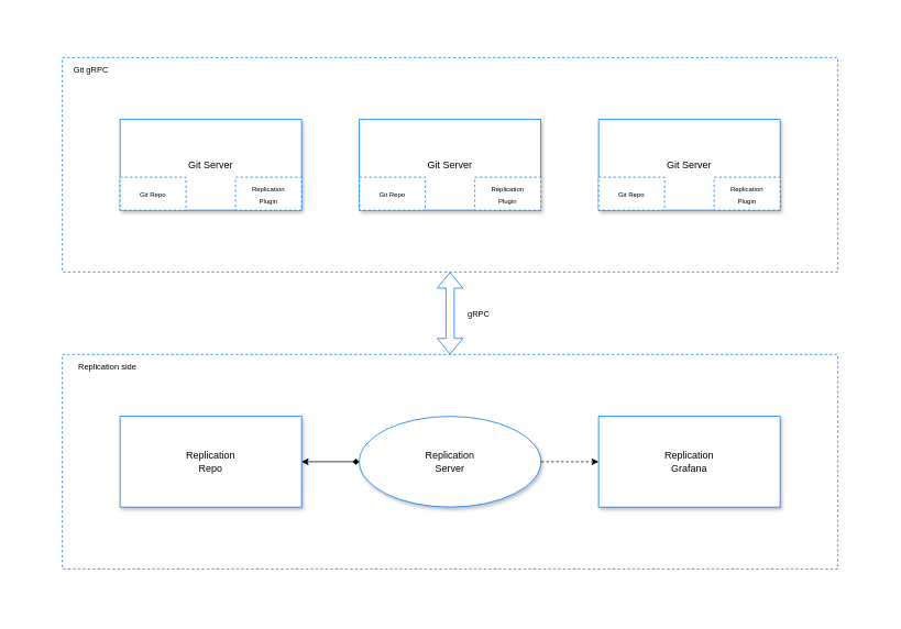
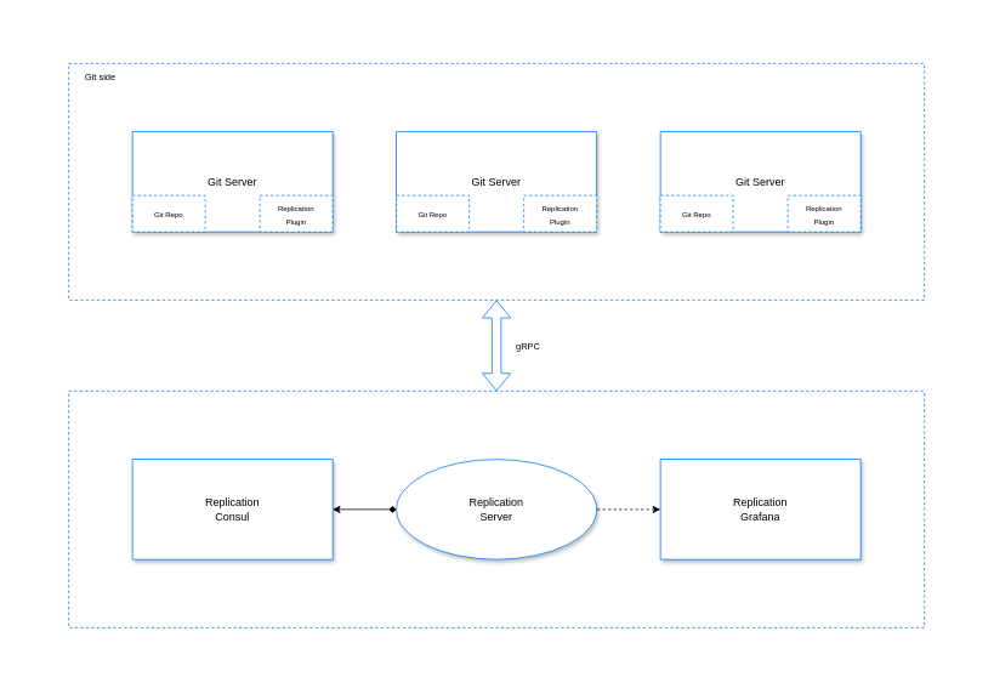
  <mxCell id="0" />
  <mxCell id="1" parent="0" />
  <mxCell id="2" value="" style="rounded=0;whiteSpace=wrap;html=1;shadow=0;dashed=1;strokeColor=none;fontSize=8;" vertex="1" parent="1"><mxGeometry x="20" y="20" width="1050" height="720" as="geometry" /></mxCell>
  <mxCell id="3" value="" style="rounded=0;whiteSpace=wrap;html=1;shadow=0;strokeColor=#0077FF;dashed=1;" vertex="1" parent="1"><mxGeometry x="75" y="429" width="940" height="260" as="geometry" /></mxCell>
  <mxCell id="4" value="" style="rounded=0;whiteSpace=wrap;html=1;shadow=0;strokeColor=#0077FF;dashed=1;" vertex="1" parent="1"><mxGeometry x="75" y="69" width="940" height="260" as="geometry" /></mxCell>
  <mxCell id="5" value="Git Server" style="rounded=0;whiteSpace=wrap;html=1;shadow=1;strokeColor=#0077FF;" parent="1" vertex="1"><mxGeometry x="145" y="144" width="220" height="110" as="geometry" /></mxCell>
  <mxCell id="6" value="&lt;font style=&quot;font-size: 8px;&quot;&gt;Replication&lt;br&gt;Plugin&lt;/font&gt;" style="rounded=0;whiteSpace=wrap;html=1;dashed=1;strokeColor=#0077FF;" parent="1" vertex="1"><mxGeometry x="285" y="214" width="80" height="40" as="geometry" /></mxCell>
  <mxCell id="7" value="Git Server" style="rounded=0;whiteSpace=wrap;html=1;shadow=1;strokeColor=#0077FF;" vertex="1" parent="1"><mxGeometry x="435" y="144" width="220" height="110" as="geometry" /></mxCell>
  <mxCell id="8" value="&lt;font style=&quot;font-size: 8px;&quot;&gt;Replication&lt;br&gt;Plugin&lt;/font&gt;" style="rounded=0;whiteSpace=wrap;html=1;dashed=1;strokeColor=#0077FF;" vertex="1" parent="1"><mxGeometry x="575" y="214" width="80" height="40" as="geometry" /></mxCell>
  <mxCell id="9" value="Git Server" style="rounded=0;whiteSpace=wrap;html=1;shadow=1;strokeColor=#0077FF;" vertex="1" parent="1"><mxGeometry x="725" y="144" width="220" height="110" as="geometry" /></mxCell>
  <mxCell id="10" value="&lt;font style=&quot;font-size: 8px;&quot;&gt;Replication&lt;br&gt;Plugin&lt;/font&gt;" style="rounded=0;whiteSpace=wrap;html=1;dashed=1;strokeColor=#0077FF;" vertex="1" parent="1"><mxGeometry x="865" y="214" width="80" height="40" as="geometry" /></mxCell>
- <mxCell id="11" value="Replication&lt;br&gt;Repo" style="rounded=0;whiteSpace=wrap;html=1;shadow=1;strokeColor=#0077FF;" vertex="1" parent="1"><mxGeometry x="145" y="504" width="220" height="110" as="geometry" /></mxCell>
+ <mxCell id="11" value="Replication&lt;br&gt;Consul" style="rounded=0;whiteSpace=wrap;html=1;shadow=1;strokeColor=#0077FF;" vertex="1" parent="1"><mxGeometry x="145" y="504" width="220" height="110" as="geometry" /></mxCell>
  <mxCell id="12" value="Replication&lt;br&gt;Server" style="ellipse;whiteSpace=wrap;html=1;shadow=1;strokeColor=#0077FF;" vertex="1" parent="1"><mxGeometry x="435" y="504" width="220" height="110" as="geometry" /></mxCell>
  <mxCell id="13" value="Replication&lt;br&gt;Grafana" style="rounded=0;whiteSpace=wrap;html=1;shadow=1;strokeColor=#0077FF;" vertex="1" parent="1"><mxGeometry x="725" y="504" width="220" height="110" as="geometry" /></mxCell>
  <mxCell id="14" value="" style="endArrow=diamond;startArrow=classic;html=1;fontSize=10;exitX=1;exitY=0.5;exitDx=0;exitDy=0;entryX=0;entryY=0.5;entryDx=0;entryDy=0;startFill=1;" edge="1" parent="1" source="11" target="12"><mxGeometry width="50" height="50" relative="1" as="geometry"><mxPoint x="725" y="349" as="sourcePoint" /><mxPoint x="775" y="299" as="targetPoint" /></mxGeometry></mxCell>
  <mxCell id="15" value="" style="endArrow=none;startArrow=classic;html=1;fontSize=10;exitX=0;exitY=0.5;exitDx=0;exitDy=0;entryX=1;entryY=0.5;entryDx=0;entryDy=0;startFill=1;endFill=0;dashed=1;" edge="1" parent="1" source="13" target="12"><mxGeometry width="50" height="50" relative="1" as="geometry"><mxPoint x="375" y="569" as="sourcePoint" /><mxPoint x="445" y="569" as="targetPoint" /></mxGeometry></mxCell>
  <mxCell id="16" value="" style="shape=flexArrow;endArrow=classic;startArrow=classic;html=1;fontSize=10;exitX=0.5;exitY=0;exitDx=0;exitDy=0;entryX=0.5;entryY=1;entryDx=0;entryDy=0;strokeColor=#0077FF;" edge="1" parent="1" source="3" target="4"><mxGeometry width="100" height="100" relative="1" as="geometry"><mxPoint x="695" y="369" as="sourcePoint" /><mxPoint x="795" y="269" as="targetPoint" /></mxGeometry></mxCell>
- <mxCell id="17" value="Git gRPC" style="text;html=1;strokeColor=none;fillColor=none;align=center;verticalAlign=middle;whiteSpace=wrap;rounded=0;shadow=0;dashed=1;fontSize=10;" vertex="1" parent="1"><mxGeometry x="75" y="69" width="70" height="30" as="geometry" /></mxCell>
- <mxCell id="18" value="Replication side" style="text;html=1;strokeColor=none;fillColor=none;align=center;verticalAlign=middle;whiteSpace=wrap;rounded=0;shadow=0;dashed=1;fontSize=10;" vertex="1" parent="1"><mxGeometry x="75" y="429" width="110" height="30" as="geometry" /></mxCell>
+ <mxCell id="17" value="Git side" style="text;html=1;strokeColor=none;fillColor=none;align=center;verticalAlign=middle;whiteSpace=wrap;rounded=0;shadow=0;dashed=1;fontSize=10;" vertex="1" parent="1"><mxGeometry x="75" y="69" width="70" height="30" as="geometry" /></mxCell>
  <mxCell id="19" value="gRPC" style="text;html=1;strokeColor=none;fillColor=none;align=center;verticalAlign=middle;whiteSpace=wrap;rounded=0;shadow=0;dashed=1;fontSize=10;" vertex="1" parent="1"><mxGeometry x="555" y="365" width="50" height="30" as="geometry" /></mxCell>
  <mxCell id="20" value="&lt;font style=&quot;font-size: 8px;&quot;&gt;Git Repo&lt;/font&gt;" style="rounded=0;whiteSpace=wrap;html=1;dashed=1;strokeColor=#0077FF;" vertex="1" parent="1"><mxGeometry x="145" y="214" width="80" height="40" as="geometry" /></mxCell>
  <mxCell id="21" value="&lt;font style=&quot;font-size: 8px;&quot;&gt;Git Repo&lt;/font&gt;" style="rounded=0;whiteSpace=wrap;html=1;dashed=1;strokeColor=#0077FF;" vertex="1" parent="1"><mxGeometry x="435" y="214" width="80" height="40" as="geometry" /></mxCell>
  <mxCell id="22" value="&lt;font style=&quot;font-size: 8px;&quot;&gt;Git Repo&lt;/font&gt;" style="rounded=0;whiteSpace=wrap;html=1;dashed=1;strokeColor=#0077FF;" vertex="1" parent="1"><mxGeometry x="725" y="214" width="80" height="40" as="geometry" /></mxCell>
